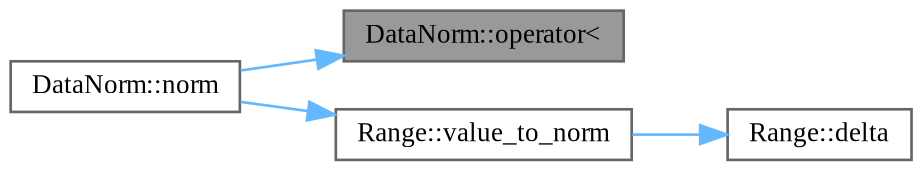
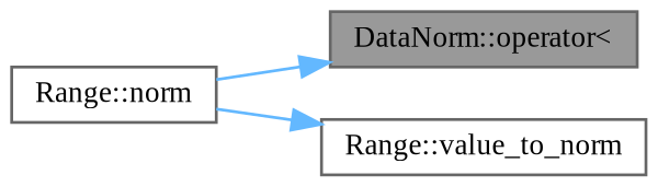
  digraph {
    fontname="Liberation Serif"
    rankdir=LR
    node [color=grey40 fillcolor=white fontname="Liberation Serif" fontsize=10 shape=box style=filled]
    edge [color=steelblue1 fontname="Liberation Serif" fontsize=10 labelfontname=Helvetica labelfontsize=10 style=solid]
    n1 [color=gray40 fillcolor=grey60 fontcolor=black height=0.2 label="DataNorm::operator\<" width=0.4]
-   n2 [height=0.2 label="DataNorm::norm" width=0.4]
+   n2 [height=0.2 label="Range::norm" width=0.4]
    n3 [height=0.2 label="Range::value_to_norm" width=0.4]
-   n4 [height=0.2 label="Range::delta" width=0.4]
    n2 -> n1
    n2 -> n3
-   n3 -> n4
  }
